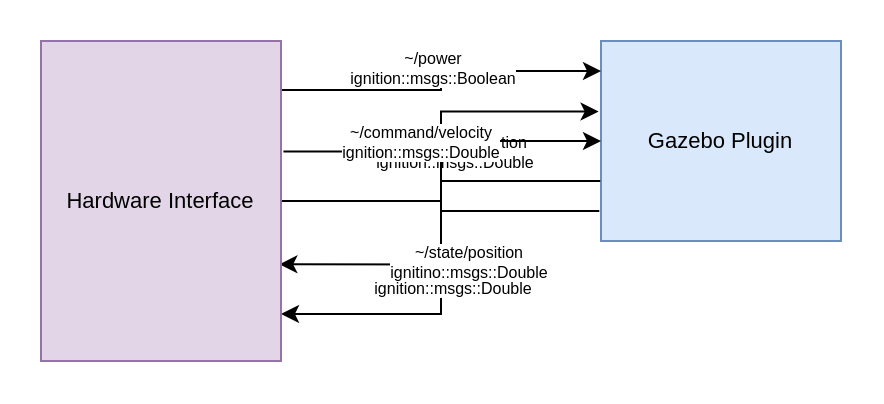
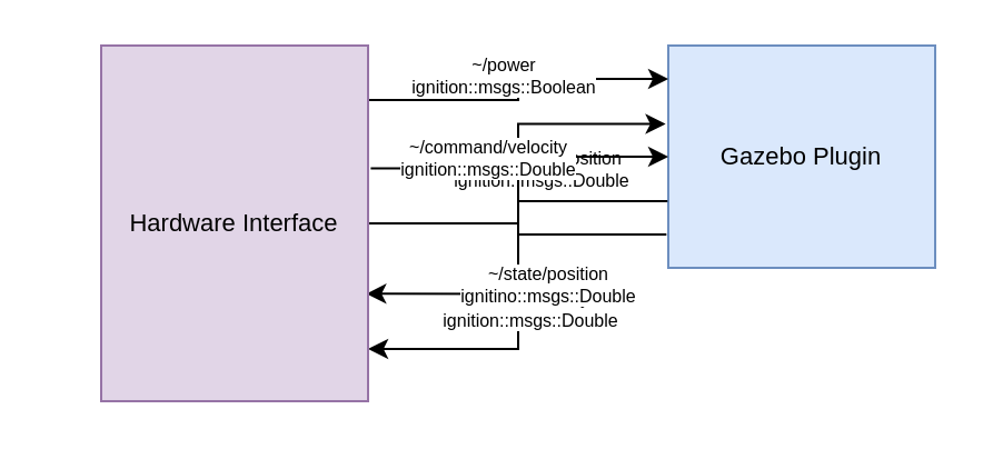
  <mxCell id="0" />
  <mxCell id="1" parent="0" />
  <mxCell id="2" value="Gazebo Plugin" style="rounded=0;whiteSpace=wrap;html=1;fillColor=#dae8fc;strokeColor=#6c8ebf;fontSize=11;" vertex="1" parent="1"><mxGeometry x="300" y="20" width="120" height="100" as="geometry" /></mxCell>
  <mxCell id="3" style="edgeStyle=orthogonalEdgeStyle;rounded=0;orthogonalLoop=1;jettySize=auto;html=1;exitX=0.993;exitY=0.153;exitDx=0;exitDy=0;entryX=0;entryY=0.15;entryDx=0;entryDy=0;entryPerimeter=0;exitPerimeter=0;" edge="1" parent="1" source="13" target="2"><mxGeometry relative="1" as="geometry" /></mxCell>
  <mxCell id="4" value="~/power&lt;br style=&quot;font-size: 8px&quot;&gt;ignition::msgs::Boolean" style="edgeLabel;html=1;align=center;verticalAlign=middle;resizable=0;points=[];fontSize=8;" vertex="1" connectable="0" parent="3"><mxGeometry x="0.199" y="-1" relative="1" as="geometry"><mxPoint x="-16" y="-3" as="offset" /></mxGeometry></mxCell>
  <mxCell id="5" style="edgeStyle=orthogonalEdgeStyle;rounded=0;orthogonalLoop=1;jettySize=auto;html=1;exitX=1.01;exitY=0.345;exitDx=0;exitDy=0;exitPerimeter=0;entryX=-0.01;entryY=0.353;entryDx=0;entryDy=0;entryPerimeter=0;" edge="1" parent="1" source="13" target="2"><mxGeometry relative="1" as="geometry"><mxPoint x="299" y="73" as="targetPoint" /></mxGeometry></mxCell>
  <mxCell id="6" value="~/command/position&lt;br style=&quot;font-size: 8px&quot;&gt;ignition::msgs::Double" style="edgeLabel;html=1;align=center;verticalAlign=middle;resizable=0;points=[];fontSize=8;" vertex="1" connectable="0" parent="5"><mxGeometry x="-0.232" y="1" relative="1" as="geometry"><mxPoint x="17" y="1" as="offset" /></mxGeometry></mxCell>
  <mxCell id="7" style="edgeStyle=orthogonalEdgeStyle;rounded=0;orthogonalLoop=1;jettySize=auto;html=1;exitX=-0.007;exitY=0.85;exitDx=0;exitDy=0;entryX=1;entryY=0.853;entryDx=0;entryDy=0;entryPerimeter=0;exitPerimeter=0;" edge="1" parent="1" source="2" target="13"><mxGeometry relative="1" as="geometry" /></mxCell>
  <mxCell id="8" value="~/state/velocity&lt;br style=&quot;font-size: 8px&quot;&gt;ignition::msgs::Double" style="edgeLabel;html=1;align=center;verticalAlign=middle;resizable=0;points=[];fontSize=8;" vertex="1" connectable="0" parent="7"><mxGeometry x="0.077" relative="1" as="geometry"><mxPoint x="5" as="offset" /></mxGeometry></mxCell>
  <mxCell id="9" style="edgeStyle=orthogonalEdgeStyle;rounded=0;orthogonalLoop=1;jettySize=auto;html=1;fontSize=11;entryX=0;entryY=0.5;entryDx=0;entryDy=0;" edge="1" parent="1" source="13" target="2"><mxGeometry relative="1" as="geometry" /></mxCell>
  <mxCell id="10" value="~/command/velocity&lt;br&gt;ignition::msgs::Double" style="edgeLabel;html=1;align=center;verticalAlign=middle;resizable=0;points=[];fontSize=8;" vertex="1" connectable="0" parent="9"><mxGeometry x="0.23" relative="1" as="geometry"><mxPoint x="-18" as="offset" /></mxGeometry></mxCell>
  <mxCell id="11" style="edgeStyle=orthogonalEdgeStyle;rounded=0;orthogonalLoop=1;jettySize=auto;html=1;entryX=0.993;entryY=0.698;entryDx=0;entryDy=0;entryPerimeter=0;fontSize=11;exitX=-0.003;exitY=0.7;exitDx=0;exitDy=0;exitPerimeter=0;" edge="1" parent="1" source="2" target="13"><mxGeometry relative="1" as="geometry" /></mxCell>
  <mxCell id="12" value="~/state/position&lt;br style=&quot;font-size: 8px;&quot;&gt;ignitino::msgs::Double" style="edgeLabel;html=1;align=center;verticalAlign=middle;resizable=0;points=[];fontSize=8;direction=south;" vertex="1" connectable="0" parent="11"><mxGeometry x="0.188" y="-1" relative="1" as="geometry"><mxPoint x="14" as="offset" /></mxGeometry></mxCell>
- <mxCell id="13" value="Hardware Interface" style="rounded=0;whiteSpace=wrap;html=1;fillColor=#e1d5e7;strokeColor=#9673a6;fontSize=11;" vertex="1" parent="1"><mxGeometry x="20" y="20" width="120" height="160" as="geometry" /></mxCell>
+ <mxCell id="13" value="Hardware Interface" style="rounded=0;whiteSpace=wrap;html=1;fillColor=#e1d5e7;strokeColor=#9673a6;fontSize=11;" vertex="1" parent="1"><mxGeometry x="45" y="20" width="120" height="160" as="geometry" /></mxCell>
